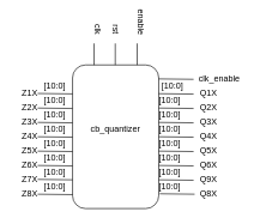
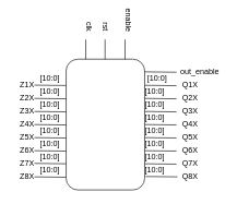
  <mxCell id="0" />
  <mxCell id="1" parent="0" />
  <mxCell id="2" value="" style="rounded=1;whiteSpace=wrap;html=1;" vertex="1" parent="1"><mxGeometry x="100" y="90" width="120" height="200" as="geometry" /></mxCell>
- <mxCell id="3" value="cb_quantizer" style="text;html=1;strokeColor=none;fillColor=none;align=center;verticalAlign=middle;whiteSpace=wrap;rounded=0;" vertex="1" parent="1"><mxGeometry x="140" y="170" width="40" height="20" as="geometry" /></mxCell>
  <mxCell id="4" value="" style="endArrow=none;html=1;" edge="1" parent="1"><mxGeometry width="50" height="50" relative="1" as="geometry"><mxPoint x="130" y="90" as="sourcePoint" /><mxPoint x="130" y="60" as="targetPoint" /></mxGeometry></mxCell>
  <mxCell id="5" value="" style="endArrow=none;html=1;" edge="1" parent="1"><mxGeometry width="50" height="50" relative="1" as="geometry"><mxPoint x="159.5" y="90" as="sourcePoint" /><mxPoint x="159.5" y="60" as="targetPoint" /></mxGeometry></mxCell>
  <mxCell id="6" value="" style="endArrow=none;html=1;" edge="1" parent="1"><mxGeometry width="50" height="50" relative="1" as="geometry"><mxPoint x="190" y="90" as="sourcePoint" /><mxPoint x="190" y="60" as="targetPoint" /></mxGeometry></mxCell>
  <mxCell id="7" value="" style="endArrow=none;html=1;entryX=1.012;entryY=0.897;entryDx=0;entryDy=0;entryPerimeter=0;" edge="1" parent="1" target="2"><mxGeometry width="50" height="50" relative="1" as="geometry"><mxPoint x="270" y="270" as="sourcePoint" /><mxPoint x="270" y="240" as="targetPoint" /></mxGeometry></mxCell>
  <mxCell id="8" value="" style="endArrow=none;html=1;entryX=1.012;entryY=0.897;entryDx=0;entryDy=0;entryPerimeter=0;" edge="1" parent="1"><mxGeometry width="50" height="50" relative="1" as="geometry"><mxPoint x="268.56" y="250.6" as="sourcePoint" /><mxPoint x="220" y="250" as="targetPoint" /></mxGeometry></mxCell>
  <mxCell id="9" value="" style="endArrow=none;html=1;entryX=1.012;entryY=0.897;entryDx=0;entryDy=0;entryPerimeter=0;" edge="1" parent="1"><mxGeometry width="50" height="50" relative="1" as="geometry"><mxPoint x="268.56" y="230.6" as="sourcePoint" /><mxPoint x="220" y="230" as="targetPoint" /></mxGeometry></mxCell>
  <mxCell id="10" value="" style="endArrow=none;html=1;entryX=1.012;entryY=0.897;entryDx=0;entryDy=0;entryPerimeter=0;" edge="1" parent="1"><mxGeometry width="50" height="50" relative="1" as="geometry"><mxPoint x="268.56" y="210.6" as="sourcePoint" /><mxPoint x="220" y="210" as="targetPoint" /></mxGeometry></mxCell>
  <mxCell id="11" value="" style="endArrow=none;html=1;entryX=1.012;entryY=0.897;entryDx=0;entryDy=0;entryPerimeter=0;" edge="1" parent="1"><mxGeometry width="50" height="50" relative="1" as="geometry"><mxPoint x="268.56" y="190.6" as="sourcePoint" /><mxPoint x="220" y="190" as="targetPoint" /></mxGeometry></mxCell>
  <mxCell id="12" value="" style="endArrow=none;html=1;entryX=1.012;entryY=0.897;entryDx=0;entryDy=0;entryPerimeter=0;" edge="1" parent="1"><mxGeometry width="50" height="50" relative="1" as="geometry"><mxPoint x="268.56" y="170.6" as="sourcePoint" /><mxPoint x="220" y="170" as="targetPoint" /></mxGeometry></mxCell>
  <mxCell id="13" value="" style="endArrow=none;html=1;entryX=1.012;entryY=0.897;entryDx=0;entryDy=0;entryPerimeter=0;" edge="1" parent="1"><mxGeometry width="50" height="50" relative="1" as="geometry"><mxPoint x="268.56" y="150.6" as="sourcePoint" /><mxPoint x="220" y="150" as="targetPoint" /></mxGeometry></mxCell>
  <mxCell id="14" value="" style="endArrow=none;html=1;entryX=1.012;entryY=0.897;entryDx=0;entryDy=0;entryPerimeter=0;" edge="1" parent="1"><mxGeometry width="50" height="50" relative="1" as="geometry"><mxPoint x="268.56" y="130.6" as="sourcePoint" /><mxPoint x="220" y="130" as="targetPoint" /></mxGeometry></mxCell>
  <mxCell id="15" value="enable" style="text;html=1;align=center;verticalAlign=middle;resizable=0;points=[];autosize=1;rotation=90;" vertex="1" parent="1"><mxGeometry x="170" y="20" width="50" height="20" as="geometry" /></mxCell>
  <mxCell id="16" value="clk" style="text;html=1;align=center;verticalAlign=middle;resizable=0;points=[];autosize=1;rotation=90;" vertex="1" parent="1"><mxGeometry x="120" y="30" width="30" height="20" as="geometry" /></mxCell>
  <mxCell id="17" value="rst" style="text;html=1;align=center;verticalAlign=middle;resizable=0;points=[];autosize=1;rotation=90;" vertex="1" parent="1"><mxGeometry x="145" y="30" width="30" height="20" as="geometry" /></mxCell>
  <mxCell id="18" value="[10:0]" style="text;html=1;align=center;verticalAlign=middle;resizable=0;points=[];autosize=1;" vertex="1" parent="1"><mxGeometry x="214" y="110" width="50" height="20" as="geometry" /></mxCell>
  <mxCell id="19" value="[10:0]" style="text;html=1;align=center;verticalAlign=middle;resizable=0;points=[];autosize=1;" vertex="1" parent="1"><mxGeometry x="210" y="130" width="50" height="20" as="geometry" /></mxCell>
  <mxCell id="20" value="[10:0]" style="text;html=1;align=center;verticalAlign=middle;resizable=0;points=[];autosize=1;" vertex="1" parent="1"><mxGeometry x="210" y="150" width="50" height="20" as="geometry" /></mxCell>
  <mxCell id="21" value="[10:0]" style="text;html=1;align=center;verticalAlign=middle;resizable=0;points=[];autosize=1;" vertex="1" parent="1"><mxGeometry x="210" y="170" width="50" height="20" as="geometry" /></mxCell>
  <mxCell id="22" value="[10:0]" style="text;html=1;align=center;verticalAlign=middle;resizable=0;points=[];autosize=1;" vertex="1" parent="1"><mxGeometry x="210" y="190" width="50" height="20" as="geometry" /></mxCell>
  <mxCell id="23" value="[10:0]" style="text;html=1;align=center;verticalAlign=middle;resizable=0;points=[];autosize=1;" vertex="1" parent="1"><mxGeometry x="210" y="210" width="50" height="20" as="geometry" /></mxCell>
  <mxCell id="24" value="[10:0]" style="text;html=1;align=center;verticalAlign=middle;resizable=0;points=[];autosize=1;" vertex="1" parent="1"><mxGeometry x="210" y="230" width="50" height="20" as="geometry" /></mxCell>
  <mxCell id="25" value="[10:0]" style="text;html=1;align=center;verticalAlign=middle;resizable=0;points=[];autosize=1;" vertex="1" parent="1"><mxGeometry x="210" y="250" width="50" height="20" as="geometry" /></mxCell>
  <mxCell id="26" value="Q1X" style="text;html=1;align=center;verticalAlign=middle;resizable=0;points=[];autosize=1;" vertex="1" parent="1"><mxGeometry x="269" y="120" width="40" height="20" as="geometry" /></mxCell>
  <mxCell id="27" value="Q2X" style="text;html=1;align=center;verticalAlign=middle;resizable=0;points=[];autosize=1;" vertex="1" parent="1"><mxGeometry x="269" y="140" width="40" height="20" as="geometry" /></mxCell>
  <mxCell id="28" value="Q3X" style="text;html=1;align=center;verticalAlign=middle;resizable=0;points=[];autosize=1;" vertex="1" parent="1"><mxGeometry x="269" y="160" width="40" height="20" as="geometry" /></mxCell>
  <mxCell id="29" value="Q4X" style="text;html=1;align=center;verticalAlign=middle;resizable=0;points=[];autosize=1;" vertex="1" parent="1"><mxGeometry x="269" y="180" width="40" height="20" as="geometry" /></mxCell>
  <mxCell id="30" value="Q5X" style="text;html=1;align=center;verticalAlign=middle;resizable=0;points=[];autosize=1;" vertex="1" parent="1"><mxGeometry x="269" y="200" width="40" height="20" as="geometry" /></mxCell>
  <mxCell id="31" value="Q6X" style="text;html=1;align=center;verticalAlign=middle;resizable=0;points=[];autosize=1;" vertex="1" parent="1"><mxGeometry x="269" y="220" width="40" height="20" as="geometry" /></mxCell>
- <mxCell id="32" value="Q9X" style="text;html=1;align=center;verticalAlign=middle;resizable=0;points=[];autosize=1;" vertex="1" parent="1"><mxGeometry x="269" y="240" width="40" height="20" as="geometry" /></mxCell>
+ <mxCell id="32" value="Q7X" style="text;html=1;align=center;verticalAlign=middle;resizable=0;points=[];autosize=1;" vertex="1" parent="1"><mxGeometry x="269" y="240" width="40" height="20" as="geometry" /></mxCell>
  <mxCell id="33" value="Q8X" style="text;html=1;align=center;verticalAlign=middle;resizable=0;points=[];autosize=1;" vertex="1" parent="1"><mxGeometry x="269" y="260" width="40" height="20" as="geometry" /></mxCell>
  <mxCell id="34" value="" style="endArrow=none;html=1;entryX=1.012;entryY=0.897;entryDx=0;entryDy=0;entryPerimeter=0;" edge="1" parent="1"><mxGeometry width="50" height="50" relative="1" as="geometry"><mxPoint x="100" y="130.3" as="sourcePoint" /><mxPoint x="51.44" y="129.7" as="targetPoint" /></mxGeometry></mxCell>
  <mxCell id="35" value="" style="endArrow=none;html=1;entryX=1.012;entryY=0.897;entryDx=0;entryDy=0;entryPerimeter=0;" edge="1" parent="1"><mxGeometry width="50" height="50" relative="1" as="geometry"><mxPoint x="100" y="150.6" as="sourcePoint" /><mxPoint x="51.44" y="150" as="targetPoint" /></mxGeometry></mxCell>
  <mxCell id="36" value="" style="endArrow=none;html=1;entryX=1.012;entryY=0.897;entryDx=0;entryDy=0;entryPerimeter=0;" edge="1" parent="1"><mxGeometry width="50" height="50" relative="1" as="geometry"><mxPoint x="100" y="170.6" as="sourcePoint" /><mxPoint x="51.44" y="170" as="targetPoint" /></mxGeometry></mxCell>
  <mxCell id="37" value="" style="endArrow=none;html=1;entryX=1.012;entryY=0.897;entryDx=0;entryDy=0;entryPerimeter=0;" edge="1" parent="1"><mxGeometry width="50" height="50" relative="1" as="geometry"><mxPoint x="100" y="190.6" as="sourcePoint" /><mxPoint x="51.44" y="190" as="targetPoint" /></mxGeometry></mxCell>
  <mxCell id="38" value="" style="endArrow=none;html=1;entryX=1.012;entryY=0.897;entryDx=0;entryDy=0;entryPerimeter=0;" edge="1" parent="1"><mxGeometry width="50" height="50" relative="1" as="geometry"><mxPoint x="100" y="210.6" as="sourcePoint" /><mxPoint x="51.44" y="210" as="targetPoint" /></mxGeometry></mxCell>
  <mxCell id="39" value="" style="endArrow=none;html=1;entryX=1.012;entryY=0.897;entryDx=0;entryDy=0;entryPerimeter=0;" edge="1" parent="1"><mxGeometry width="50" height="50" relative="1" as="geometry"><mxPoint x="100" y="230.6" as="sourcePoint" /><mxPoint x="51.44" y="230" as="targetPoint" /></mxGeometry></mxCell>
  <mxCell id="40" value="" style="endArrow=none;html=1;entryX=1.012;entryY=0.897;entryDx=0;entryDy=0;entryPerimeter=0;" edge="1" parent="1"><mxGeometry width="50" height="50" relative="1" as="geometry"><mxPoint x="100" y="250" as="sourcePoint" /><mxPoint x="51.44" y="249.4" as="targetPoint" /></mxGeometry></mxCell>
  <mxCell id="41" value="" style="endArrow=none;html=1;entryX=1.012;entryY=0.897;entryDx=0;entryDy=0;entryPerimeter=0;" edge="1" parent="1"><mxGeometry width="50" height="50" relative="1" as="geometry"><mxPoint x="100" y="270.6" as="sourcePoint" /><mxPoint x="51.44" y="270" as="targetPoint" /></mxGeometry></mxCell>
  <mxCell id="42" value="[10:0]" style="text;html=1;align=center;verticalAlign=middle;resizable=0;points=[];autosize=1;" vertex="1" parent="1"><mxGeometry x="50" y="110" width="50" height="20" as="geometry" /></mxCell>
  <mxCell id="43" value="[10:0]" style="text;html=1;align=center;verticalAlign=middle;resizable=0;points=[];autosize=1;" vertex="1" parent="1"><mxGeometry x="50" y="130" width="50" height="20" as="geometry" /></mxCell>
  <mxCell id="44" value="[10:0]" style="text;html=1;align=center;verticalAlign=middle;resizable=0;points=[];autosize=1;" vertex="1" parent="1"><mxGeometry x="50" y="150" width="50" height="20" as="geometry" /></mxCell>
  <mxCell id="45" value="[10:0]" style="text;html=1;align=center;verticalAlign=middle;resizable=0;points=[];autosize=1;" vertex="1" parent="1"><mxGeometry x="50" y="170" width="50" height="20" as="geometry" /></mxCell>
  <mxCell id="46" value="[10:0]" style="text;html=1;align=center;verticalAlign=middle;resizable=0;points=[];autosize=1;" vertex="1" parent="1"><mxGeometry x="50" y="190" width="50" height="20" as="geometry" /></mxCell>
  <mxCell id="47" value="[10:0]" style="text;html=1;align=center;verticalAlign=middle;resizable=0;points=[];autosize=1;" vertex="1" parent="1"><mxGeometry x="50" y="210" width="50" height="20" as="geometry" /></mxCell>
  <mxCell id="48" value="[10:0]" style="text;html=1;align=center;verticalAlign=middle;resizable=0;points=[];autosize=1;" vertex="1" parent="1"><mxGeometry x="50" y="230" width="50" height="20" as="geometry" /></mxCell>
  <mxCell id="49" value="[10:0]" style="text;html=1;align=center;verticalAlign=middle;resizable=0;points=[];autosize=1;" vertex="1" parent="1"><mxGeometry x="50" y="250" width="50" height="20" as="geometry" /></mxCell>
  <mxCell id="50" value="Z1X" style="text;html=1;align=center;verticalAlign=middle;resizable=0;points=[];autosize=1;" vertex="1" parent="1"><mxGeometry x="20" y="120" width="40" height="20" as="geometry" /></mxCell>
  <mxCell id="51" value="Z2X" style="text;html=1;align=center;verticalAlign=middle;resizable=0;points=[];autosize=1;" vertex="1" parent="1"><mxGeometry x="20" y="140" width="40" height="20" as="geometry" /></mxCell>
  <mxCell id="52" value="Z3X" style="text;html=1;align=center;verticalAlign=middle;resizable=0;points=[];autosize=1;" vertex="1" parent="1"><mxGeometry x="20" y="160" width="40" height="20" as="geometry" /></mxCell>
  <mxCell id="53" value="Z4X" style="text;html=1;align=center;verticalAlign=middle;resizable=0;points=[];autosize=1;" vertex="1" parent="1"><mxGeometry x="20" y="180" width="40" height="20" as="geometry" /></mxCell>
  <mxCell id="54" value="Z5X" style="text;html=1;align=center;verticalAlign=middle;resizable=0;points=[];autosize=1;" vertex="1" parent="1"><mxGeometry x="20" y="200" width="40" height="20" as="geometry" /></mxCell>
  <mxCell id="55" value="Z6X" style="text;html=1;align=center;verticalAlign=middle;resizable=0;points=[];autosize=1;" vertex="1" parent="1"><mxGeometry x="20" y="220" width="40" height="20" as="geometry" /></mxCell>
  <mxCell id="56" value="Z7X" style="text;html=1;align=center;verticalAlign=middle;resizable=0;points=[];autosize=1;" vertex="1" parent="1"><mxGeometry x="20" y="240" width="40" height="20" as="geometry" /></mxCell>
  <mxCell id="57" value="Z8X" style="text;html=1;align=center;verticalAlign=middle;resizable=0;points=[];autosize=1;" vertex="1" parent="1"><mxGeometry x="20" y="260" width="40" height="20" as="geometry" /></mxCell>
  <mxCell id="58" value="" style="endArrow=none;html=1;entryX=1.012;entryY=0.897;entryDx=0;entryDy=0;entryPerimeter=0;" edge="1" parent="1"><mxGeometry width="50" height="50" relative="1" as="geometry"><mxPoint x="268.56" y="110" as="sourcePoint" /><mxPoint x="220" y="109.4" as="targetPoint" /></mxGeometry></mxCell>
- <mxCell id="59" value="clk_enable" style="text;html=1;align=center;verticalAlign=middle;resizable=0;points=[];autosize=1;" vertex="1" parent="1"><mxGeometry x="269" y="100" width="70" height="20" as="geometry" /></mxCell>
+ <mxCell id="59" value="out_enable" style="text;html=1;align=center;verticalAlign=middle;resizable=0;points=[];autosize=1;" vertex="1" parent="1"><mxGeometry x="269" y="100" width="70" height="20" as="geometry" /></mxCell>
